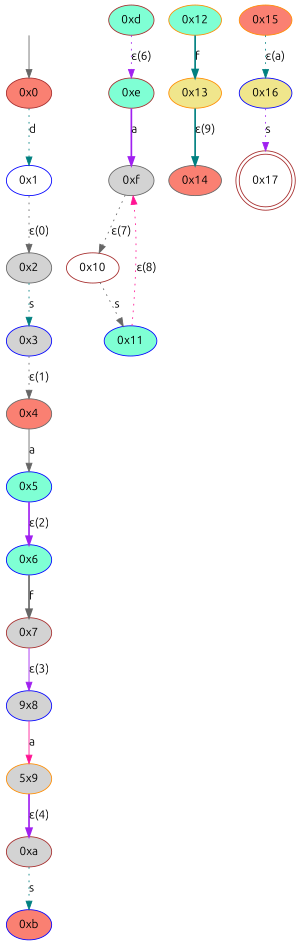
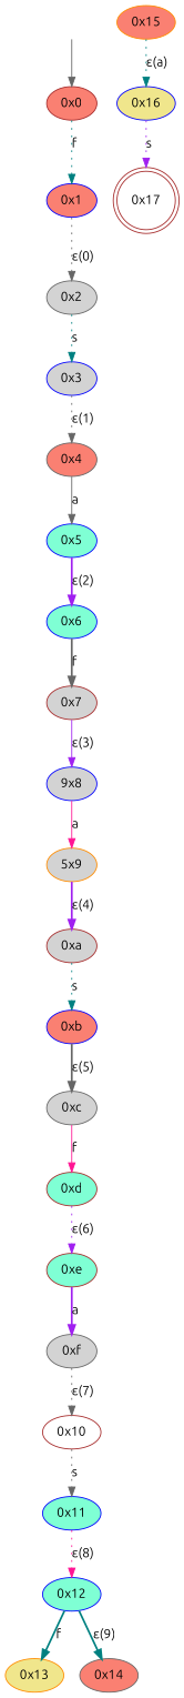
  digraph {
    fontname=Ubuntu
    node [fontname=Ubuntu style=filled color=blue fillcolor=lightgrey]
    edge [color=gray40 fontname=Ubuntu style=dotted]
    fake [style=invisible color="" fillcolor=""]
    "0x0" [color=brown fillcolor=salmon root=true]
-   "0x1" [fillcolor=white]
+   "0x1" [fillcolor=salmon]
    "0x2" [color=gray40]
    "0x3"
    "0x4" [color=gray40 fillcolor=salmon]
    "0x5" [fillcolor=aquamarine]
    "0x6" [fillcolor=aquamarine]
    "0x7" [color=brown]
    n10 [label="9x8"]
    n11 [color=darkorange label="5x9"]
    "0xa" [color=brown]
    "0xb" [fillcolor=salmon]
+   "0xc" [color=gray40]
    "0xd" [color=brown fillcolor=aquamarine]
    "0xe" [color=brown fillcolor=aquamarine]
    "0xf" [color=gray40]
    "0x10" [color=brown fillcolor=white]
    "0x11" [fillcolor=aquamarine]
-   "0x12" [color=darkorange fillcolor=aquamarine]
+   "0x12" [fillcolor=aquamarine]
    "0x13" [color=darkorange fillcolor=khaki]
    "0x14" [color=gray40 fillcolor=salmon]
    "0x15" [color=darkorange fillcolor=salmon]
    "0x16" [fillcolor=khaki]
    "0x17" [color=brown fillcolor=white shape=doublecircle]
    fake -> "0x0" [style=solid]
-   "0x0" -> "0x1" [color=teal label=d]
+   "0x0" -> "0x1" [color=teal label=f]
    "0x1" -> "0x2" [label="ε(0)"]
    "0x2" -> "0x3" [color=teal label=s]
    "0x3" -> "0x4" [label="ε(1)"]
    "0x4" -> "0x5" [label=a style=solid]
    "0x5" -> "0x6" [color=purple label="ε(2)" style=bold]
    "0x6" -> "0x7" [label=f style=bold]
    "0x7" -> n10 [color=purple label="ε(3)" style=solid]
    n10 -> n11 [color=deeppink label=a style=solid]
    n11 -> "0xa" [color=purple label="ε(4)" style=bold]
    "0xa" -> "0xb" [color=teal label=s]
+   "0xb" -> "0xc" [label="ε(5)" style=bold]
+   "0xc" -> "0xd" [color=deeppink label=f style=solid]
    "0xd" -> "0xe" [color=purple label="ε(6)"]
    "0xe" -> "0xf" [color=purple label=a style=bold]
    "0xf" -> "0x10" [label="ε(7)"]
    "0x10" -> "0x11" [label=s]
-   "0x11" -> "0xf" [color=deeppink label="ε(8)"]
+   "0x11" -> "0x12" [color=deeppink label="ε(8)"]
    "0x12" -> "0x13" [color=teal label=f style=bold]
-   "0x13" -> "0x14" [color=teal label="ε(9)" style=bold]
+   "0x12" -> "0x14" [color=teal label="ε(9)" style=bold]
    "0x15" -> "0x16" [color=teal label="ε(a)"]
    "0x16" -> "0x17" [color=purple label=s]
  }
